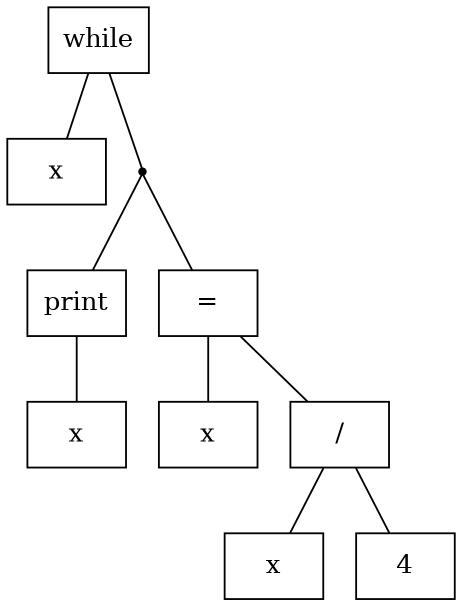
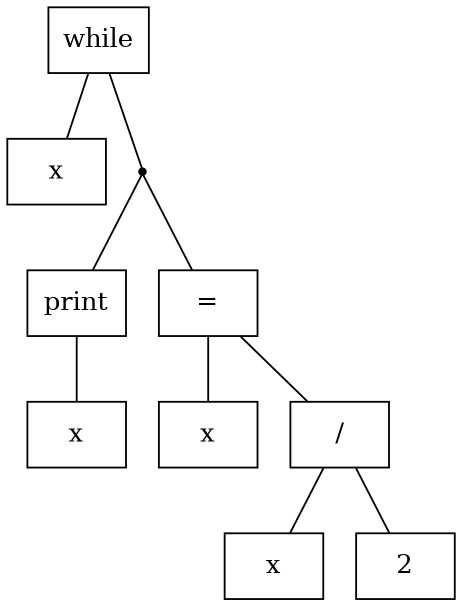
  graph {
    node [shape=rect]
    n1 [label=x]
    n2 [label=x]
    n3 [label=x]
    n4 [label=x]
    body [shape=point]
    n6 [label=print]
    n7 [label="="]
    n8 [label="/"]
-   2 [label=4]
+   2
    while
    body -- n6
    body -- n7
    n6 -- n2
    n7 -- n3
    n7 -- n8
    n8 -- n4
    n8 -- 2
    while -- n1
    while -- body
  }
